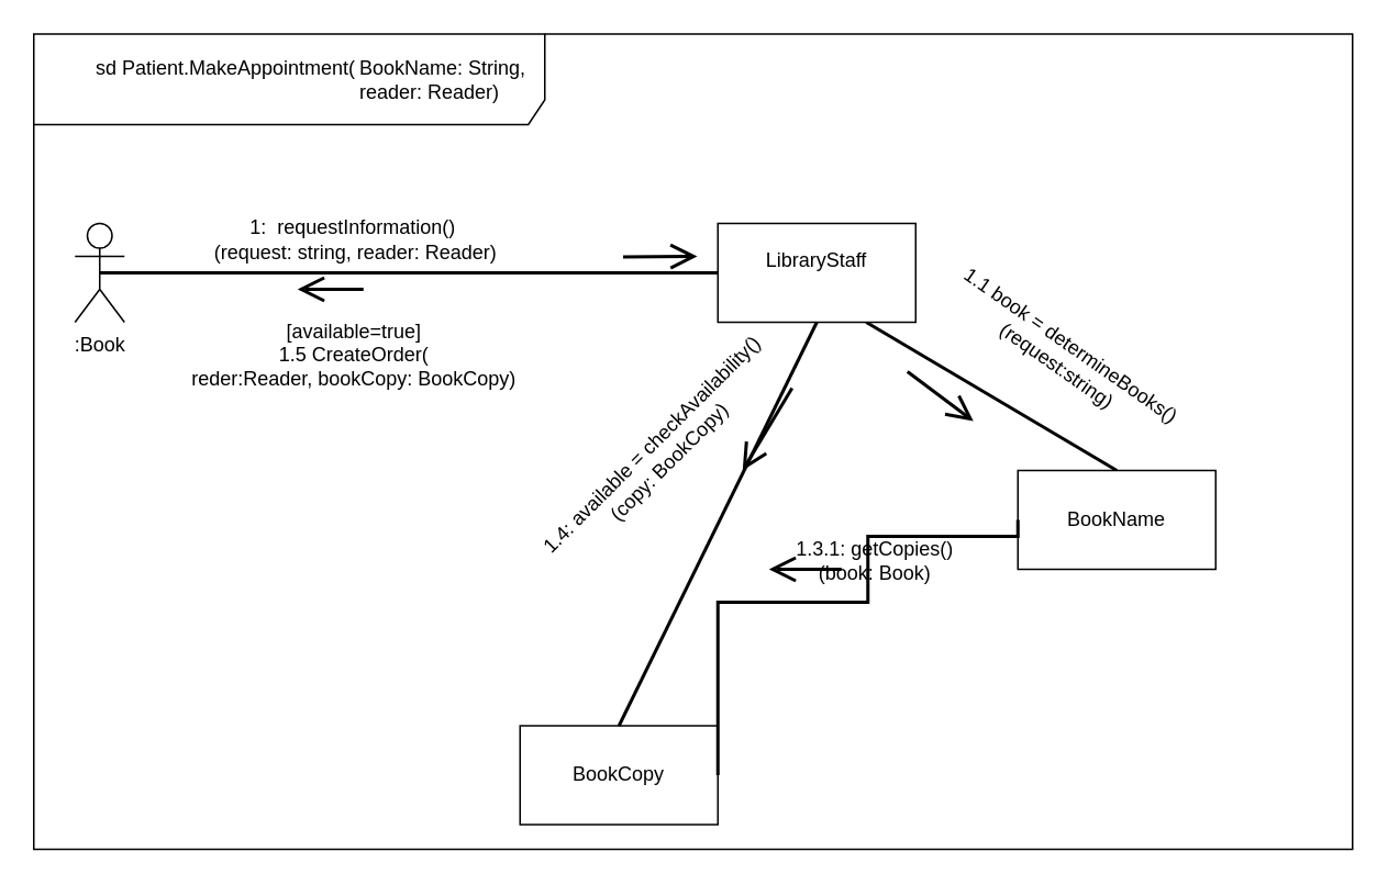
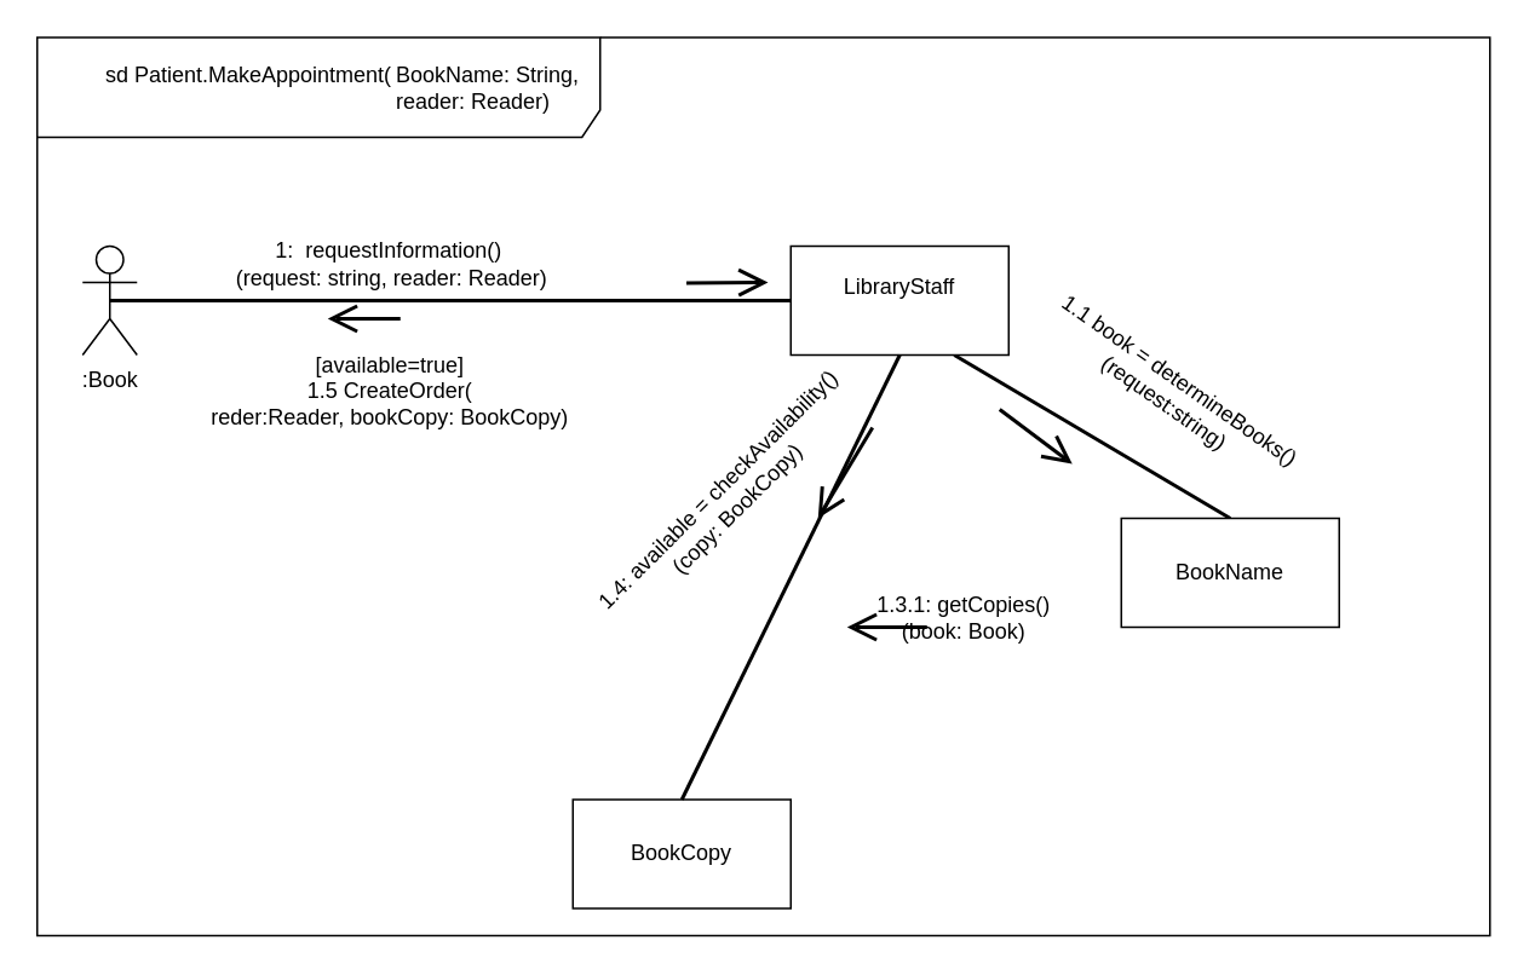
  <mxCell id="0" />
  <mxCell id="1" parent="0" />
  <mxCell id="2" style="edgeStyle=orthogonalEdgeStyle;rounded=0;orthogonalLoop=1;jettySize=auto;html=1;exitX=0.5;exitY=0.5;exitDx=0;exitDy=0;exitPerimeter=0;endArrow=none;endFill=0;endSize=10;targetPerimeterSpacing=0;jumpSize=148;strokeWidth=2;" parent="1" source="16" target="4" edge="1"><mxGeometry relative="1" as="geometry" /></mxCell>
  <mxCell id="3" style="rounded=0;orthogonalLoop=1;jettySize=auto;html=1;exitX=0.75;exitY=1;exitDx=0;exitDy=0;entryX=0.5;entryY=0;entryDx=0;entryDy=0;strokeWidth=2;endSize=10;endArrow=none;endFill=0;" parent="1" source="4" target="10" edge="1"><mxGeometry relative="1" as="geometry" /></mxCell>
  <mxCell id="4" value="&lt;div style=&quot;text-align: right;&quot;&gt;&lt;span style=&quot;white-space-collapse: preserve;&quot;&gt;LibraryStaff&lt;/span&gt;&lt;/div&gt;&lt;div style=&quot;text-align: left;&quot;&gt;&lt;span style=&quot;white-space-collapse: preserve;&quot;&gt;&lt;br&gt;&lt;/span&gt;&lt;/div&gt;" style="html=1;whiteSpace=wrap;" parent="1" vertex="1"><mxGeometry x="435" y="135" width="120" height="60" as="geometry" /></mxCell>
  <mxCell id="5" value="1:&amp;nbsp; requestInformation()&amp;nbsp;&lt;div&gt;(request: string, reader: Reader)&lt;/div&gt;" style="text;html=1;align=center;verticalAlign=middle;resizable=0;points=[];autosize=1;strokeColor=none;fillColor=none;" parent="1" vertex="1"><mxGeometry x="120" y="125" width="190" height="40" as="geometry" /></mxCell>
  <mxCell id="6" value="&lt;div style=&quot;text-align: left;&quot;&gt;&lt;span style=&quot;background-color: initial; white-space: pre;&quot;&gt;&#09;&lt;/span&gt;&lt;span style=&quot;background-color: initial;&quot;&gt;sd Patient.MakeAppointment(&lt;/span&gt;&lt;span style=&quot;background-color: initial; white-space: pre;&quot;&gt;&#09;&lt;/span&gt;BookName&lt;span style=&quot;background-color: initial;&quot;&gt;: String,&lt;/span&gt;&lt;/div&gt;&lt;div style=&quot;text-align: left;&quot;&gt;&lt;span style=&quot;background-color: initial;&quot;&gt;&lt;span style=&quot;white-space: pre;&quot;&gt;&#09;&lt;/span&gt;&lt;span style=&quot;white-space: pre;&quot;&gt;&#09;&lt;/span&gt;&lt;span style=&quot;white-space: pre;&quot;&gt;&#09;&lt;/span&gt;&lt;span style=&quot;white-space: pre;&quot;&gt;&#09;&lt;/span&gt;&lt;span style=&quot;white-space: pre;&quot;&gt;&#09;&lt;/span&gt;&lt;span style=&quot;white-space: pre;&quot;&gt;&#09;&lt;/span&gt;&lt;span style=&quot;white-space: pre;&quot;&gt;&#09;&lt;/span&gt;reader: Reader&lt;/span&gt;&lt;span style=&quot;background-color: initial;&quot;&gt;)&lt;/span&gt;&lt;/div&gt;" style="shape=umlFrame;whiteSpace=wrap;html=1;pointerEvents=0;recursiveResize=0;container=1;collapsible=0;width=310;height=55;" parent="1" vertex="1"><mxGeometry x="20" y="20" width="800" height="495" as="geometry" /></mxCell>
  <mxCell id="7" value="1.3.1: getCopies()&lt;br&gt;(book: Book)" style="text;html=1;align=center;verticalAlign=middle;resizable=0;points=[];autosize=1;strokeColor=none;fillColor=none;" parent="6" vertex="1"><mxGeometry x="450" y="300" width="120" height="40" as="geometry" /></mxCell>
  <mxCell id="8" value="1.4: available = checkAvailability()&lt;br&gt;(copy: BookCopy)" style="text;html=1;align=center;verticalAlign=middle;resizable=0;points=[];autosize=1;strokeColor=none;fillColor=none;rotation=-45;" parent="6" vertex="1"><mxGeometry x="280" y="235" width="200" height="40" as="geometry" /></mxCell>
  <mxCell id="9" value="1.1 book = determineBooks()&lt;br&gt;(request:string)" style="text;html=1;align=center;verticalAlign=middle;resizable=0;points=[];autosize=1;strokeColor=none;fillColor=none;rotation=35;" parent="6" vertex="1"><mxGeometry x="535" y="175" width="180" height="40" as="geometry" /></mxCell>
  <mxCell id="10" value="BookName" style="html=1;whiteSpace=wrap;" parent="6" vertex="1"><mxGeometry x="597" y="265" width="120" height="60" as="geometry" /></mxCell>
  <mxCell id="11" value="BookCopy" style="html=1;whiteSpace=wrap;" parent="6" vertex="1"><mxGeometry x="295" y="420" width="120" height="60" as="geometry" /></mxCell>
- <mxCell id="12" style="edgeStyle=orthogonalEdgeStyle;rounded=0;orthogonalLoop=1;jettySize=auto;html=1;exitX=0;exitY=0.5;exitDx=0;exitDy=0;strokeWidth=2;endArrow=none;endFill=0;endSize=10;entryX=1;entryY=0.5;entryDx=0;entryDy=0;" parent="6" source="10" target="11" edge="1"><mxGeometry relative="1" as="geometry"><mxPoint x="175" y="445" as="targetPoint" /><Array as="points"><mxPoint x="597" y="305" /><mxPoint x="506" y="305" /><mxPoint x="506" y="345" /><mxPoint x="415" y="345" /></Array></mxGeometry></mxCell>
  <mxCell id="13" value="" style="endArrow=open;endFill=1;endSize=12;html=1;rounded=0;strokeWidth=2;" parent="6" edge="1"><mxGeometry width="160" relative="1" as="geometry"><mxPoint x="490" y="325" as="sourcePoint" /><mxPoint x="446" y="325" as="targetPoint" /><Array as="points"><mxPoint x="490" y="325.0" /><mxPoint x="466" y="325" /></Array></mxGeometry></mxCell>
  <mxCell id="14" value="" style="endArrow=open;endFill=1;endSize=12;html=1;rounded=0;strokeWidth=2;" parent="6" edge="1"><mxGeometry width="160" relative="1" as="geometry"><mxPoint x="530" y="205" as="sourcePoint" /><mxPoint x="570" y="235" as="targetPoint" /></mxGeometry></mxCell>
  <mxCell id="15" value="" style="endArrow=open;endFill=1;endSize=12;html=1;rounded=0;strokeWidth=2;" parent="6" edge="1"><mxGeometry width="160" relative="1" as="geometry"><mxPoint x="200" y="155" as="sourcePoint" /><mxPoint x="160" y="155" as="targetPoint" /></mxGeometry></mxCell>
  <mxCell id="16" value=":Book" style="shape=umlActor;verticalLabelPosition=bottom;verticalAlign=top;horizontal=1;html=1;labelBorderColor=none;textShadow=0;comic=0;enumerate=0;treeMoving=0;" parent="6" vertex="1"><mxGeometry x="25" y="115" width="30" height="60" as="geometry" /></mxCell>
  <mxCell id="17" value="&lt;div&gt;[available=true]&lt;/div&gt;1.5 CreateOrder(&lt;div&gt;&lt;span style=&quot;background-color: initial;&quot;&gt;reder:Reader, bookCopy: BookCopy)&lt;/span&gt;&lt;/div&gt;" style="text;html=1;align=center;verticalAlign=middle;resizable=0;points=[];autosize=1;strokeColor=none;fillColor=none;rotation=0;" parent="6" vertex="1"><mxGeometry x="84" y="165" width="220" height="60" as="geometry" /></mxCell>
  <mxCell id="18" value="" style="endArrow=open;endFill=1;endSize=12;html=1;rounded=0;strokeWidth=2;" edge="1" parent="6"><mxGeometry width="160" relative="1" as="geometry"><mxPoint x="460" y="215" as="sourcePoint" /><mxPoint x="430" y="265" as="targetPoint" /><Array as="points"><mxPoint x="460" y="215" /></Array></mxGeometry></mxCell>
  <mxCell id="19" value="" style="endArrow=open;endFill=1;endSize=12;html=1;rounded=0;strokeWidth=2;" parent="6" edge="1"><mxGeometry width="160" relative="1" as="geometry"><mxPoint x="357.5" y="135.34" as="sourcePoint" /><mxPoint x="402.5" y="135" as="targetPoint" /></mxGeometry></mxCell>
  <mxCell id="20" style="rounded=0;orthogonalLoop=1;jettySize=auto;html=1;exitX=0.5;exitY=1;exitDx=0;exitDy=0;entryX=0.5;entryY=0;entryDx=0;entryDy=0;strokeWidth=2;endSize=10;endArrow=none;endFill=0;" parent="1" source="4" target="11" edge="1"><mxGeometry relative="1" as="geometry"><mxPoint x="535" y="205" as="sourcePoint" /><mxPoint x="687" y="295" as="targetPoint" /></mxGeometry></mxCell>
